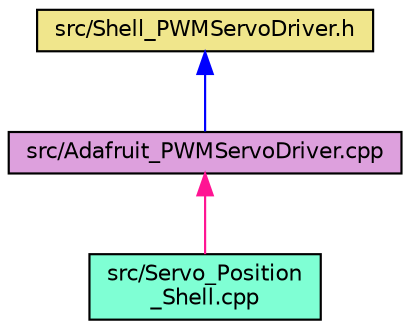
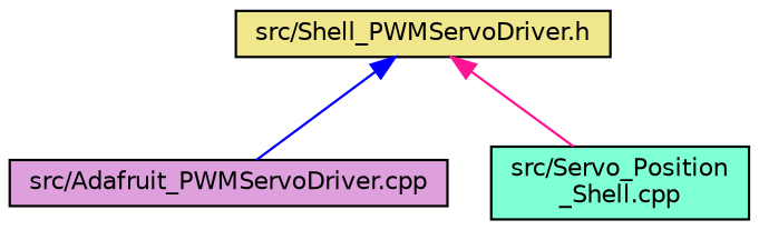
  digraph {
    node [color=black fontname=Helvetica fontsize=10 shape=record style=filled]
    edge [dir=back fontname=Helvetica fontsize=10 labelfontname=Helvetica labelfontsize=10 style=solid]
    n1 [fillcolor=khaki fontcolor=black height=0.2 label="src/Shell_PWMServoDriver.h" width=0.4]
    n2 [fillcolor=plum height=0.2 label="src/Adafruit_PWMServoDriver.cpp" width=0.4]
    n3 [fillcolor=aquamarine height=0.2 label="src/Servo_Position\l_Shell.cpp" width=0.4]
    n1 -> n2 [color=blue]
-   n2 -> n3 [color=deeppink]
+   n1 -> n3 [color=deeppink]
  }
